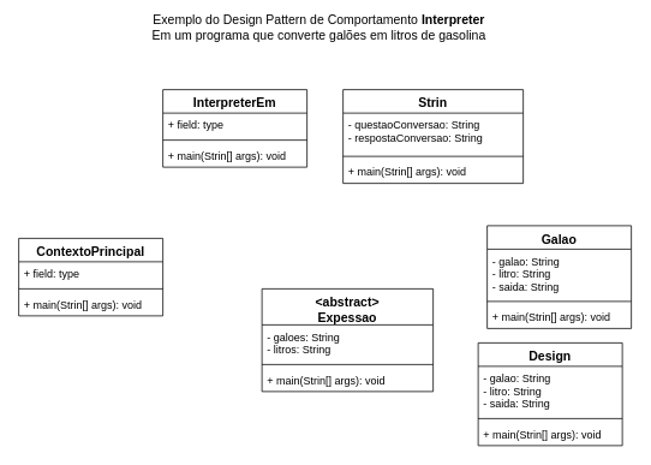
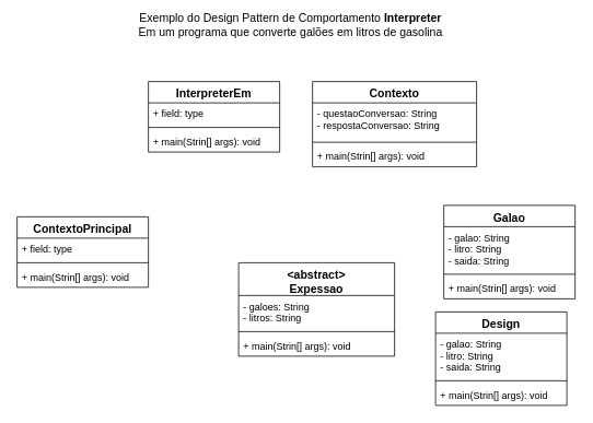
  <mxCell id="0" />
  <mxCell id="1" parent="0" />
  <mxCell id="2" value="Exemplo do Design Pattern de Comportamento &lt;b&gt;Interpreter&lt;/b&gt;&lt;br style=&quot;font-size: 14px&quot;&gt;Em um programa que converte galões em litros de gasolina" style="text;html=1;strokeColor=none;fillColor=none;align=center;verticalAlign=middle;whiteSpace=wrap;rounded=0;fontSize=14;" vertex="1" parent="1"><mxGeometry x="153" y="20" width="401" height="20" as="geometry" /></mxCell>
  <mxCell id="3" value="InterpreterEm" style="swimlane;fontStyle=1;align=center;verticalAlign=top;childLayout=stackLayout;horizontal=1;startSize=26;horizontalStack=0;resizeParent=1;resizeParentMax=0;resizeLast=0;collapsible=1;marginBottom=0;fontSize=14;" vertex="1" parent="1"><mxGeometry x="180" y="99" width="160" height="86" as="geometry" /></mxCell>
  <mxCell id="4" value="+ field: type" style="text;strokeColor=none;fillColor=none;align=left;verticalAlign=top;spacingLeft=4;spacingRight=4;overflow=hidden;rotatable=0;points=[[0,0.5],[1,0.5]];portConstraint=eastwest;" vertex="1" parent="3"><mxGeometry y="26" width="160" height="26" as="geometry" /></mxCell>
  <mxCell id="5" value="" style="line;strokeWidth=1;fillColor=none;align=left;verticalAlign=middle;spacingTop=-1;spacingLeft=3;spacingRight=3;rotatable=0;labelPosition=right;points=[];portConstraint=eastwest;" vertex="1" parent="3"><mxGeometry y="52" width="160" height="8" as="geometry" /></mxCell>
  <mxCell id="6" value="+ main(Strin[] args): void" style="text;strokeColor=none;fillColor=none;align=left;verticalAlign=top;spacingLeft=4;spacingRight=4;overflow=hidden;rotatable=0;points=[[0,0.5],[1,0.5]];portConstraint=eastwest;" vertex="1" parent="3"><mxGeometry y="60" width="160" height="26" as="geometry" /></mxCell>
- <mxCell id="7" value="Strin" style="swimlane;fontStyle=1;align=center;verticalAlign=top;childLayout=stackLayout;horizontal=1;startSize=26;horizontalStack=0;resizeParent=1;resizeParentMax=0;resizeLast=0;collapsible=1;marginBottom=0;fontSize=14;" vertex="1" parent="1"><mxGeometry x="380" y="99" width="200" height="104" as="geometry" /></mxCell>
+ <mxCell id="7" value="Contexto" style="swimlane;fontStyle=1;align=center;verticalAlign=top;childLayout=stackLayout;horizontal=1;startSize=26;horizontalStack=0;resizeParent=1;resizeParentMax=0;resizeLast=0;collapsible=1;marginBottom=0;fontSize=14;" vertex="1" parent="1"><mxGeometry x="380" y="99" width="200" height="104" as="geometry" /></mxCell>
  <mxCell id="8" value="- questaoConversao: String&#10;- respostaConversao: String" style="text;strokeColor=none;fillColor=none;align=left;verticalAlign=top;spacingLeft=4;spacingRight=4;overflow=hidden;rotatable=0;points=[[0,0.5],[1,0.5]];portConstraint=eastwest;" vertex="1" parent="7"><mxGeometry y="26" width="200" height="44" as="geometry" /></mxCell>
  <mxCell id="9" value="" style="line;strokeWidth=1;fillColor=none;align=left;verticalAlign=middle;spacingTop=-1;spacingLeft=3;spacingRight=3;rotatable=0;labelPosition=right;points=[];portConstraint=eastwest;" vertex="1" parent="7"><mxGeometry y="70" width="200" height="8" as="geometry" /></mxCell>
  <mxCell id="10" value="+ main(Strin[] args): void" style="text;strokeColor=none;fillColor=none;align=left;verticalAlign=top;spacingLeft=4;spacingRight=4;overflow=hidden;rotatable=0;points=[[0,0.5],[1,0.5]];portConstraint=eastwest;" vertex="1" parent="7"><mxGeometry y="78" width="200" height="26" as="geometry" /></mxCell>
  <mxCell id="11" value="&lt;abstract&gt;&#10;Expessao" style="swimlane;fontStyle=1;align=center;verticalAlign=top;childLayout=stackLayout;horizontal=1;startSize=40;horizontalStack=0;resizeParent=1;resizeParentMax=0;resizeLast=0;collapsible=1;marginBottom=0;fontSize=14;" vertex="1" parent="1"><mxGeometry x="290" y="320" width="190" height="114" as="geometry" /></mxCell>
  <mxCell id="12" value="- galoes: String&#10;- litros: String" style="text;strokeColor=none;fillColor=none;align=left;verticalAlign=top;spacingLeft=4;spacingRight=4;overflow=hidden;rotatable=0;points=[[0,0.5],[1,0.5]];portConstraint=eastwest;" vertex="1" parent="11"><mxGeometry y="40" width="190" height="40" as="geometry" /></mxCell>
  <mxCell id="13" value="" style="line;strokeWidth=1;fillColor=none;align=left;verticalAlign=middle;spacingTop=-1;spacingLeft=3;spacingRight=3;rotatable=0;labelPosition=right;points=[];portConstraint=eastwest;" vertex="1" parent="11"><mxGeometry y="80" width="190" height="8" as="geometry" /></mxCell>
  <mxCell id="14" value="+ main(Strin[] args): void" style="text;strokeColor=none;fillColor=none;align=left;verticalAlign=top;spacingLeft=4;spacingRight=4;overflow=hidden;rotatable=0;points=[[0,0.5],[1,0.5]];portConstraint=eastwest;" vertex="1" parent="11"><mxGeometry y="88" width="190" height="26" as="geometry" /></mxCell>
  <mxCell id="15" value="Galao" style="swimlane;fontStyle=1;align=center;verticalAlign=top;childLayout=stackLayout;horizontal=1;startSize=26;horizontalStack=0;resizeParent=1;resizeParentMax=0;resizeLast=0;collapsible=1;marginBottom=0;fontSize=14;" vertex="1" parent="1"><mxGeometry x="540" y="250" width="160" height="114" as="geometry" /></mxCell>
  <mxCell id="16" value="- galao: String&#10;- litro: String&#10;- saida: String" style="text;strokeColor=none;fillColor=none;align=left;verticalAlign=top;spacingLeft=4;spacingRight=4;overflow=hidden;rotatable=0;points=[[0,0.5],[1,0.5]];portConstraint=eastwest;" vertex="1" parent="15"><mxGeometry y="26" width="160" height="54" as="geometry" /></mxCell>
  <mxCell id="17" value="" style="line;strokeWidth=1;fillColor=none;align=left;verticalAlign=middle;spacingTop=-1;spacingLeft=3;spacingRight=3;rotatable=0;labelPosition=right;points=[];portConstraint=eastwest;" vertex="1" parent="15"><mxGeometry y="80" width="160" height="8" as="geometry" /></mxCell>
  <mxCell id="18" value="+ main(Strin[] args): void" style="text;strokeColor=none;fillColor=none;align=left;verticalAlign=top;spacingLeft=4;spacingRight=4;overflow=hidden;rotatable=0;points=[[0,0.5],[1,0.5]];portConstraint=eastwest;" vertex="1" parent="15"><mxGeometry y="88" width="160" height="26" as="geometry" /></mxCell>
  <mxCell id="19" value="Design" style="swimlane;fontStyle=1;align=center;verticalAlign=top;childLayout=stackLayout;horizontal=1;startSize=26;horizontalStack=0;resizeParent=1;resizeParentMax=0;resizeLast=0;collapsible=1;marginBottom=0;fontSize=14;" vertex="1" parent="1"><mxGeometry x="530" y="380" width="160" height="114" as="geometry" /></mxCell>
  <mxCell id="20" value="- galao: String&#10;- litro: String&#10;- saida: String" style="text;strokeColor=none;fillColor=none;align=left;verticalAlign=top;spacingLeft=4;spacingRight=4;overflow=hidden;rotatable=0;points=[[0,0.5],[1,0.5]];portConstraint=eastwest;" vertex="1" parent="19"><mxGeometry y="26" width="160" height="54" as="geometry" /></mxCell>
  <mxCell id="21" value="" style="line;strokeWidth=1;fillColor=none;align=left;verticalAlign=middle;spacingTop=-1;spacingLeft=3;spacingRight=3;rotatable=0;labelPosition=right;points=[];portConstraint=eastwest;" vertex="1" parent="19"><mxGeometry y="80" width="160" height="8" as="geometry" /></mxCell>
  <mxCell id="22" value="+ main(Strin[] args): void" style="text;strokeColor=none;fillColor=none;align=left;verticalAlign=top;spacingLeft=4;spacingRight=4;overflow=hidden;rotatable=0;points=[[0,0.5],[1,0.5]];portConstraint=eastwest;" vertex="1" parent="19"><mxGeometry y="88" width="160" height="26" as="geometry" /></mxCell>
  <mxCell id="23" value="ContextoPrincipal" style="swimlane;fontStyle=1;align=center;verticalAlign=top;childLayout=stackLayout;horizontal=1;startSize=26;horizontalStack=0;resizeParent=1;resizeParentMax=0;resizeLast=0;collapsible=1;marginBottom=0;fontSize=14;" vertex="1" parent="1"><mxGeometry x="20" y="264" width="160" height="86" as="geometry" /></mxCell>
  <mxCell id="24" value="+ field: type" style="text;strokeColor=none;fillColor=none;align=left;verticalAlign=top;spacingLeft=4;spacingRight=4;overflow=hidden;rotatable=0;points=[[0,0.5],[1,0.5]];portConstraint=eastwest;" vertex="1" parent="23"><mxGeometry y="26" width="160" height="26" as="geometry" /></mxCell>
  <mxCell id="25" value="" style="line;strokeWidth=1;fillColor=none;align=left;verticalAlign=middle;spacingTop=-1;spacingLeft=3;spacingRight=3;rotatable=0;labelPosition=right;points=[];portConstraint=eastwest;" vertex="1" parent="23"><mxGeometry y="52" width="160" height="8" as="geometry" /></mxCell>
  <mxCell id="26" value="+ main(Strin[] args): void" style="text;strokeColor=none;fillColor=none;align=left;verticalAlign=top;spacingLeft=4;spacingRight=4;overflow=hidden;rotatable=0;points=[[0,0.5],[1,0.5]];portConstraint=eastwest;" vertex="1" parent="23"><mxGeometry y="60" width="160" height="26" as="geometry" /></mxCell>
